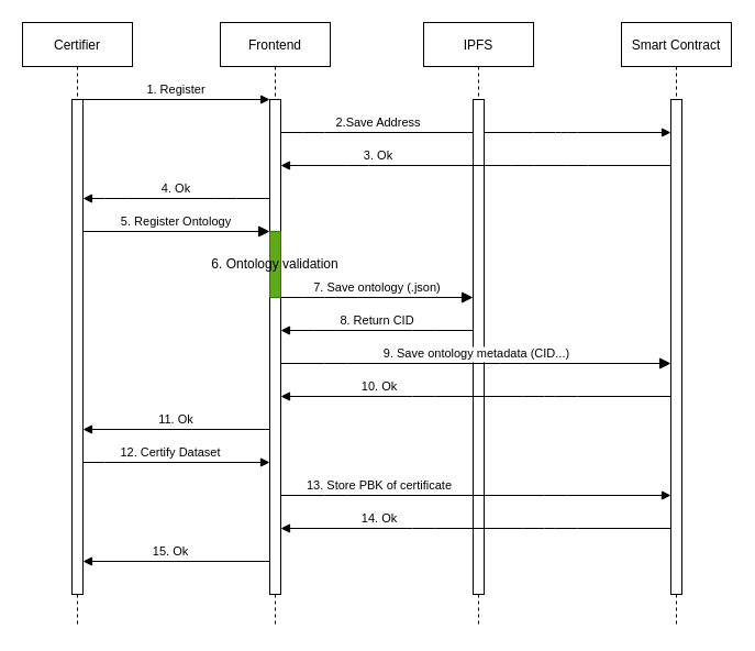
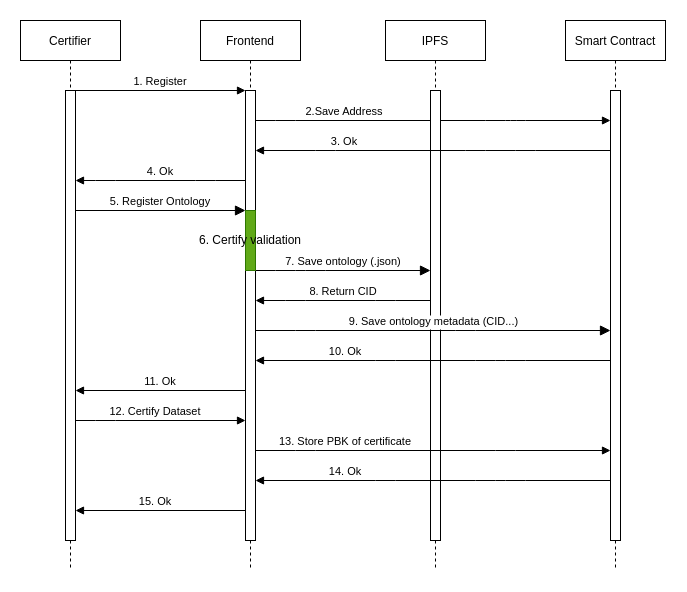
  <mxCell id="0" />
  <mxCell id="1" parent="0" />
  <mxCell id="2" value="Certifier" style="shape=umlLifeline;perimeter=lifelinePerimeter;container=1;collapsible=0;recursiveResize=0;rounded=0;shadow=0;strokeWidth=1;" parent="1" vertex="1"><mxGeometry x="20" y="20" width="100" height="550" as="geometry" /></mxCell>
  <mxCell id="3" value="" style="points=[];perimeter=orthogonalPerimeter;rounded=0;shadow=0;strokeWidth=1;" parent="2" vertex="1"><mxGeometry x="45" y="70" width="10" height="450" as="geometry" /></mxCell>
  <mxCell id="4" value="Frontend" style="shape=umlLifeline;perimeter=lifelinePerimeter;container=1;collapsible=0;recursiveResize=0;rounded=0;shadow=0;strokeWidth=1;" parent="1" vertex="1"><mxGeometry x="200" y="20" width="100" height="550" as="geometry" /></mxCell>
  <mxCell id="5" value="" style="points=[];perimeter=orthogonalPerimeter;rounded=0;shadow=0;strokeWidth=1;" parent="4" vertex="1"><mxGeometry x="45" y="70" width="10" height="450" as="geometry" /></mxCell>
  <mxCell id="6" value="1. Register" style="verticalAlign=bottom;endArrow=block;entryX=0;entryY=0;shadow=0;strokeWidth=1;" parent="1" source="3" target="5" edge="1"><mxGeometry relative="1" as="geometry"><mxPoint x="175" y="100" as="sourcePoint" /></mxGeometry></mxCell>
  <mxCell id="7" value="2.Save Address" style="verticalAlign=bottom;endArrow=block;shadow=0;strokeWidth=1;" parent="1" source="5" target="11" edge="1"><mxGeometry x="-0.499" relative="1" as="geometry"><mxPoint x="140" y="140" as="sourcePoint" /><mxPoint x="595" y="130" as="targetPoint" /><Array as="points"><mxPoint x="285" y="120" /><mxPoint x="495" y="120" /><mxPoint x="515" y="120" /></Array><mxPoint as="offset" /></mxGeometry></mxCell>
  <mxCell id="8" value="IPFS" style="shape=umlLifeline;perimeter=lifelinePerimeter;container=1;collapsible=0;recursiveResize=0;rounded=0;shadow=0;strokeWidth=1;" parent="1" vertex="1"><mxGeometry x="385" y="20" width="100" height="550" as="geometry" /></mxCell>
  <mxCell id="9" value="" style="points=[];perimeter=orthogonalPerimeter;rounded=0;shadow=0;strokeWidth=1;" parent="8" vertex="1"><mxGeometry x="45" y="70" width="10" height="450" as="geometry" /></mxCell>
  <mxCell id="10" value="Smart Contract" style="shape=umlLifeline;perimeter=lifelinePerimeter;container=1;collapsible=0;recursiveResize=0;rounded=0;shadow=0;strokeWidth=1;" parent="1" vertex="1"><mxGeometry x="565" y="20" width="100" height="550" as="geometry" /></mxCell>
  <mxCell id="11" value="" style="points=[];perimeter=orthogonalPerimeter;rounded=0;shadow=0;strokeWidth=1;" parent="10" vertex="1"><mxGeometry x="45" y="70" width="10" height="450" as="geometry" /></mxCell>
  <mxCell id="12" value="4. Ok" style="verticalAlign=bottom;endArrow=block;shadow=0;strokeWidth=1;" parent="1" source="5" target="3" edge="1"><mxGeometry relative="1" as="geometry"><mxPoint x="85" y="110" as="sourcePoint" /><mxPoint x="95" y="171" as="targetPoint" /><Array as="points"><mxPoint x="205" y="180" /><mxPoint x="105" y="180" /></Array></mxGeometry></mxCell>
  <mxCell id="13" value="3. Ok" style="verticalAlign=bottom;endArrow=none;shadow=0;strokeWidth=1;startArrow=block;startFill=1;endFill=0;" parent="1" source="5" target="11" edge="1"><mxGeometry x="-0.499" relative="1" as="geometry"><mxPoint x="255.25" y="160" as="sourcePoint" /><mxPoint x="585" y="160" as="targetPoint" /><Array as="points"><mxPoint x="325" y="150" /><mxPoint x="475" y="150" /><mxPoint x="525" y="150" /></Array><mxPoint as="offset" /></mxGeometry></mxCell>
  <mxCell id="14" value="5. Register Ontology" style="verticalAlign=bottom;endArrow=block;endSize=8;shadow=0;strokeWidth=1;endFill=1;" parent="1" edge="1"><mxGeometry relative="1" as="geometry"><mxPoint x="245" y="210" as="targetPoint" /><mxPoint x="75" y="210" as="sourcePoint" /></mxGeometry></mxCell>
  <mxCell id="15" value="7. Save ontology (.json)" style="verticalAlign=bottom;endArrow=block;endSize=8;shadow=0;strokeWidth=1;endFill=1;" parent="1" source="5" target="9" edge="1"><mxGeometry relative="1" as="geometry"><mxPoint x="425" y="280" as="targetPoint" /><mxPoint x="255" y="280" as="sourcePoint" /><Array as="points"><mxPoint x="285" y="270" /><mxPoint x="315" y="270" /></Array></mxGeometry></mxCell>
  <mxCell id="16" value="9. Save ontology metadata (CID...) " style="verticalAlign=bottom;endArrow=block;endSize=8;shadow=0;strokeWidth=1;endFill=1;" parent="1" source="5" target="11" edge="1"><mxGeometry x="0.014" relative="1" as="geometry"><mxPoint x="575" y="330" as="targetPoint" /><mxPoint x="255" y="330" as="sourcePoint" /><mxPoint as="offset" /><Array as="points"><mxPoint x="305" y="330" /><mxPoint x="465" y="330" /></Array></mxGeometry></mxCell>
  <mxCell id="17" value="8. Return CID" style="verticalAlign=bottom;endArrow=none;endSize=8;shadow=0;strokeWidth=1;endFill=0;startArrow=block;startFill=1;" parent="1" source="5" target="9" edge="1"><mxGeometry relative="1" as="geometry"><mxPoint x="425" y="310" as="targetPoint" /><mxPoint x="255" y="310" as="sourcePoint" /><Array as="points"><mxPoint x="295" y="300" /><mxPoint x="385" y="300" /></Array></mxGeometry></mxCell>
  <mxCell id="18" value="" style="points=[];perimeter=orthogonalPerimeter;rounded=0;shadow=0;strokeWidth=1;fillColor=#60a917;strokeColor=#2D7600;fontColor=#ffffff;" parent="1" vertex="1"><mxGeometry x="245" y="210" width="10" height="60" as="geometry" /></mxCell>
- <mxCell id="19" value="6. Ontology validation" style="text;html=1;strokeColor=none;fillColor=none;align=center;verticalAlign=middle;whiteSpace=wrap;rounded=0;" parent="1" vertex="1"><mxGeometry x="190" y="230" width="120" height="20" as="geometry" /></mxCell>
+ <mxCell id="19" value="6. Certify validation" style="text;html=1;strokeColor=none;fillColor=none;align=center;verticalAlign=middle;whiteSpace=wrap;rounded=0;" parent="1" vertex="1"><mxGeometry x="190" y="230" width="120" height="20" as="geometry" /></mxCell>
  <mxCell id="20" value="10. Ok" style="verticalAlign=bottom;endArrow=none;shadow=0;strokeWidth=1;startArrow=block;startFill=1;endFill=0;" parent="1" source="5" target="11" edge="1"><mxGeometry x="-0.493" relative="1" as="geometry"><mxPoint x="255.25" y="380" as="sourcePoint" /><mxPoint x="585" y="380" as="targetPoint" /><Array as="points"><mxPoint x="385" y="360" /><mxPoint x="485" y="360" /><mxPoint x="515" y="360" /></Array><mxPoint as="offset" /></mxGeometry></mxCell>
  <mxCell id="21" value="11. Ok" style="verticalAlign=bottom;endArrow=block;shadow=0;strokeWidth=1;exitX=0;exitY=0.214;exitDx=0;exitDy=0;exitPerimeter=0;" parent="1" edge="1"><mxGeometry relative="1" as="geometry"><mxPoint x="245" y="390" as="sourcePoint" /><mxPoint x="75" y="390" as="targetPoint" /></mxGeometry></mxCell>
  <mxCell id="22" value="12. Certify Dataset" style="verticalAlign=bottom;endArrow=block;shadow=0;strokeWidth=1;" parent="1" target="5" edge="1" source="3"><mxGeometry x="-0.059" relative="1" as="geometry"><mxPoint x="75" y="440" as="sourcePoint" /><mxPoint x="215" y="440" as="targetPoint" /><mxPoint as="offset" /><Array as="points"><mxPoint x="105" y="420" /></Array></mxGeometry></mxCell>
  <mxCell id="23" value="13. Store PBK of certificate" style="verticalAlign=bottom;endArrow=block;shadow=0;strokeWidth=1;" parent="1" target="11" edge="1" source="5"><mxGeometry x="-0.493" relative="1" as="geometry"><mxPoint x="255" y="500" as="sourcePoint" /><mxPoint x="605" y="500" as="targetPoint" /><Array as="points"><mxPoint x="305" y="450" /><mxPoint x="505" y="450" /></Array><mxPoint as="offset" /></mxGeometry></mxCell>
  <mxCell id="24" value="14. Ok" style="verticalAlign=bottom;endArrow=none;shadow=0;strokeWidth=1;startArrow=block;startFill=1;endFill=0;" parent="1" edge="1"><mxGeometry x="-0.493" relative="1" as="geometry"><mxPoint x="255" y="480" as="sourcePoint" /><mxPoint x="610" y="480" as="targetPoint" /><Array as="points"><mxPoint x="385" y="480" /><mxPoint x="485" y="480" /><mxPoint x="515" y="480" /></Array><mxPoint as="offset" /></mxGeometry></mxCell>
  <mxCell id="25" value="15. Ok" style="verticalAlign=bottom;endArrow=block;shadow=0;strokeWidth=1;exitX=0;exitY=0.214;exitDx=0;exitDy=0;exitPerimeter=0;" parent="1" edge="1"><mxGeometry x="0.059" relative="1" as="geometry"><mxPoint x="245" y="510" as="sourcePoint" /><mxPoint x="75" y="510" as="targetPoint" /><mxPoint as="offset" /></mxGeometry></mxCell>
